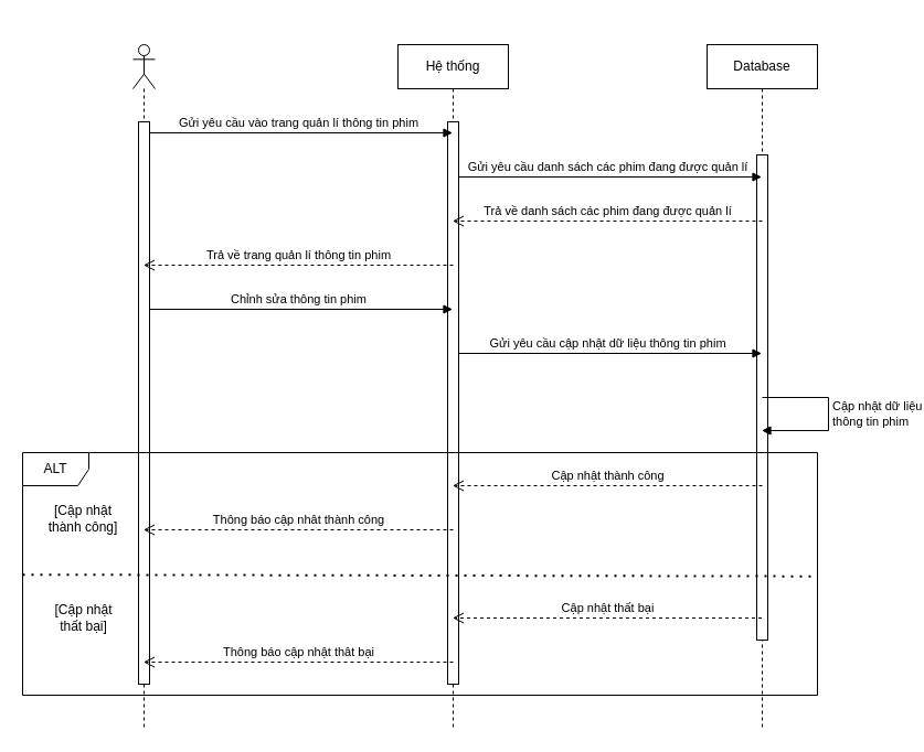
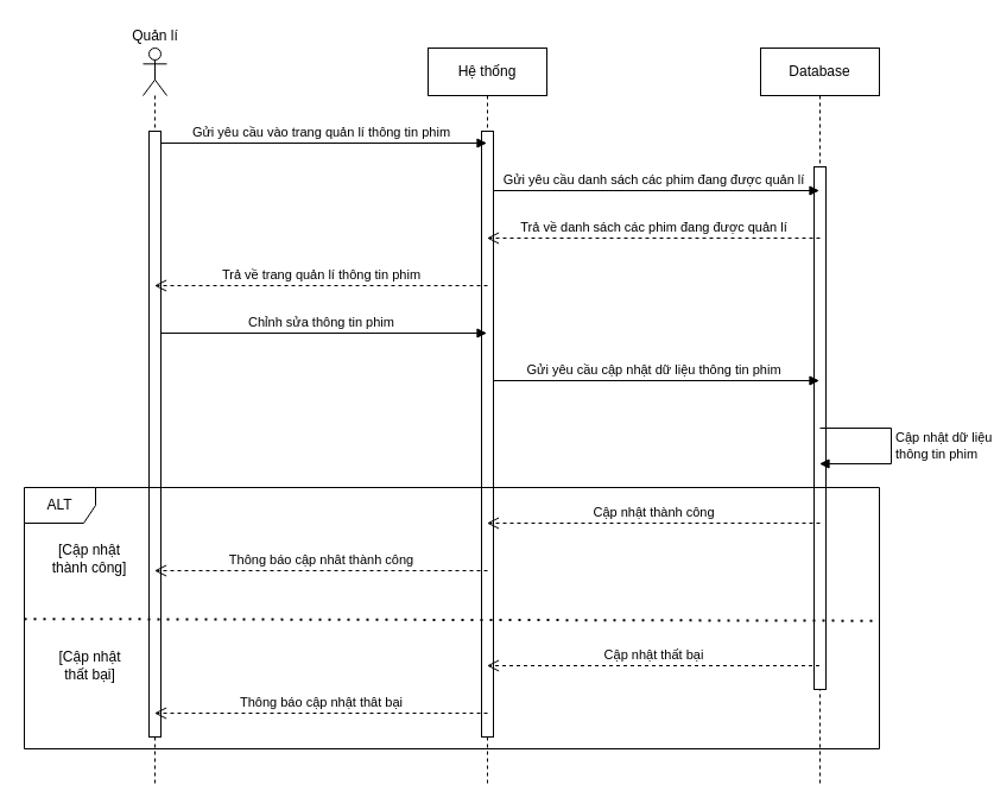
  <mxCell id="0" />
  <mxCell id="1" parent="0" />
  <mxCell id="2" value="Database" style="shape=umlLifeline;perimeter=lifelinePerimeter;whiteSpace=wrap;html=1;container=1;collapsible=0;recursiveResize=0;outlineConnect=0;" parent="1" vertex="1"><mxGeometry x="640" y="40" width="100" height="620" as="geometry" /></mxCell>
  <mxCell id="3" value="" style="rounded=0;whiteSpace=wrap;html=1;" parent="2" vertex="1"><mxGeometry x="45" y="100" width="10" height="440" as="geometry" /></mxCell>
  <mxCell id="4" value="Cập nhật dữ liệu&lt;br&gt;thông tin phim" style="edgeStyle=orthogonalEdgeStyle;html=1;align=left;spacingLeft=2;endArrow=block;rounded=0;" parent="2" target="2" edge="1"><mxGeometry relative="1" as="geometry"><mxPoint x="50" y="320" as="sourcePoint" /><Array as="points"><mxPoint x="110" y="320" /><mxPoint x="110" y="350" /></Array><mxPoint x="55" y="340" as="targetPoint" /></mxGeometry></mxCell>
  <mxCell id="5" value="Hệ thống" style="shape=umlLifeline;perimeter=lifelinePerimeter;whiteSpace=wrap;html=1;container=1;collapsible=0;recursiveResize=0;outlineConnect=0;" parent="1" vertex="1"><mxGeometry x="360" y="40" width="100" height="620" as="geometry" /></mxCell>
  <mxCell id="6" value="Gửi yêu cầu danh sách các phim đang được quản lí" style="html=1;verticalAlign=bottom;endArrow=block;" parent="5" target="2" edge="1"><mxGeometry width="80" relative="1" as="geometry"><mxPoint x="50" y="120" as="sourcePoint" /><mxPoint x="260" y="120" as="targetPoint" /></mxGeometry></mxCell>
  <mxCell id="7" value="Gửi yêu cầu cập nhật dữ liệu thông tin phim" style="html=1;verticalAlign=bottom;endArrow=block;" parent="5" target="2" edge="1"><mxGeometry width="80" relative="1" as="geometry"><mxPoint x="50" y="280" as="sourcePoint" /><mxPoint x="130" y="280" as="targetPoint" /></mxGeometry></mxCell>
  <mxCell id="8" value="" style="rounded=0;whiteSpace=wrap;html=1;" parent="5" vertex="1"><mxGeometry x="45" y="70" width="10" height="510" as="geometry" /></mxCell>
  <mxCell id="9" value="" style="shape=umlLifeline;participant=umlActor;perimeter=lifelinePerimeter;whiteSpace=wrap;html=1;container=1;collapsible=0;recursiveResize=0;verticalAlign=top;spacingTop=36;outlineConnect=0;" parent="1" vertex="1"><mxGeometry x="120" y="40" width="20" height="620" as="geometry" /></mxCell>
  <mxCell id="10" value="Gửi yêu cầu vào trang quản lí thông tin phim" style="html=1;verticalAlign=bottom;endArrow=block;" parent="9" target="5" edge="1"><mxGeometry width="80" relative="1" as="geometry"><mxPoint x="10" y="80" as="sourcePoint" /><mxPoint x="230" y="80" as="targetPoint" /></mxGeometry></mxCell>
  <mxCell id="11" value="Chỉnh sửa thông tin phim" style="html=1;verticalAlign=bottom;endArrow=block;" parent="9" target="5" edge="1"><mxGeometry width="80" relative="1" as="geometry"><mxPoint x="10" y="240" as="sourcePoint" /><mxPoint x="90" y="240" as="targetPoint" /></mxGeometry></mxCell>
  <mxCell id="12" value="" style="rounded=0;whiteSpace=wrap;html=1;" parent="9" vertex="1"><mxGeometry x="5" y="70" width="10" height="510" as="geometry" /></mxCell>
+ <mxCell id="13" value="Quản lí" style="text;html=1;align=center;verticalAlign=middle;resizable=0;points=[];autosize=1;" parent="1" vertex="1"><mxGeometry x="105" y="20" width="50" height="20" as="geometry" /></mxCell>
  <mxCell id="14" value="Trả về danh sách các phim đang được quản lí" style="html=1;verticalAlign=bottom;endArrow=open;dashed=1;endSize=8;" parent="1" target="5" edge="1"><mxGeometry relative="1" as="geometry"><mxPoint x="690" y="200" as="sourcePoint" /><mxPoint x="500" y="200" as="targetPoint" /></mxGeometry></mxCell>
  <mxCell id="15" value="Trả về trang quản lí thông tin phim" style="html=1;verticalAlign=bottom;endArrow=open;dashed=1;endSize=8;" parent="1" target="9" edge="1"><mxGeometry relative="1" as="geometry"><mxPoint x="410" y="240" as="sourcePoint" /><mxPoint x="220" y="240" as="targetPoint" /></mxGeometry></mxCell>
  <mxCell id="16" value="Thông báo cập nhât thành công" style="html=1;verticalAlign=bottom;endArrow=open;dashed=1;endSize=8;" parent="1" target="9" edge="1"><mxGeometry relative="1" as="geometry"><mxPoint x="410" y="480" as="sourcePoint" /><mxPoint x="330" y="480" as="targetPoint" /></mxGeometry></mxCell>
  <mxCell id="17" value="Cập nhật thất bại" style="html=1;verticalAlign=bottom;endArrow=open;dashed=1;endSize=8;" parent="1" target="5" edge="1"><mxGeometry relative="1" as="geometry"><mxPoint x="689.5" y="560" as="sourcePoint" /><mxPoint x="530" y="560" as="targetPoint" /></mxGeometry></mxCell>
  <mxCell id="18" value="Cập nhật thành công" style="html=1;verticalAlign=bottom;endArrow=open;dashed=1;endSize=8;" parent="1" target="5" edge="1"><mxGeometry relative="1" as="geometry"><mxPoint x="690" y="440" as="sourcePoint" /><mxPoint x="610" y="440" as="targetPoint" /></mxGeometry></mxCell>
  <mxCell id="19" value="Thông báo cập nhật thât bại" style="html=1;verticalAlign=bottom;endArrow=open;dashed=1;endSize=8;" parent="1" target="9" edge="1"><mxGeometry relative="1" as="geometry"><mxPoint x="410" y="600" as="sourcePoint" /><mxPoint x="330" y="600" as="targetPoint" /></mxGeometry></mxCell>
  <mxCell id="20" value="&lt;span&gt;[Cập nhật thành công]&lt;/span&gt;" style="text;html=1;strokeColor=none;fillColor=none;align=center;verticalAlign=middle;whiteSpace=wrap;rounded=0;" vertex="1" parent="1"><mxGeometry x="40" y="460" width="70" height="20" as="geometry" /></mxCell>
  <mxCell id="21" value="&lt;span&gt;[Cập nhật thất bại]&lt;/span&gt;" style="text;html=1;strokeColor=none;fillColor=none;align=center;verticalAlign=middle;whiteSpace=wrap;rounded=0;" vertex="1" parent="1"><mxGeometry x="43.75" y="550" width="62.5" height="20" as="geometry" /></mxCell>
  <mxCell id="22" value="" style="endArrow=none;dashed=1;html=1;dashPattern=1 3;strokeWidth=2;entryX=1;entryY=0.51;entryDx=0;entryDy=0;entryPerimeter=0;exitX=0;exitY=0.503;exitDx=0;exitDy=0;exitPerimeter=0;" parent="1" source="23" target="23" edge="1"><mxGeometry width="50" height="50" relative="1" as="geometry"><mxPoint x="38" y="499" as="sourcePoint" /><mxPoint x="210" y="500" as="targetPoint" /></mxGeometry></mxCell>
  <mxCell id="23" value="ALT" style="shape=umlFrame;whiteSpace=wrap;html=1;" parent="1" vertex="1"><mxGeometry x="20" y="410" width="720" height="220" as="geometry" /></mxCell>
